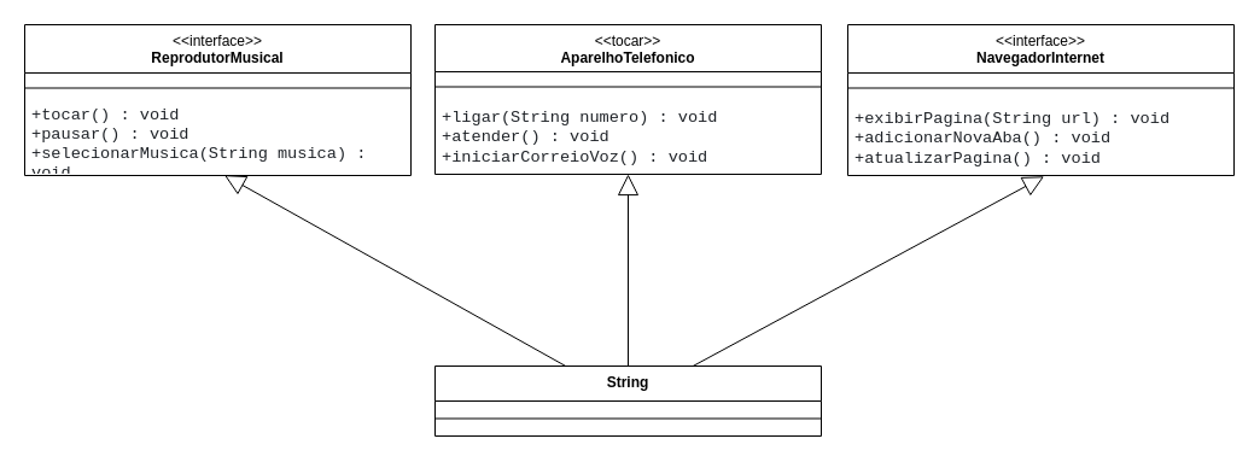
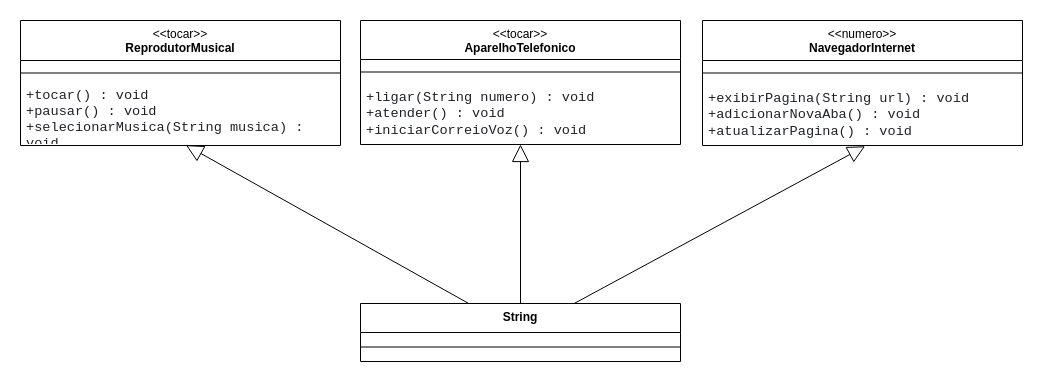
  <mxCell id="0" />
  <mxCell id="1" parent="0" />
- <mxCell id="2" value="&amp;lt;&amp;lt;interface&amp;gt;&amp;gt;&lt;br&gt;&lt;b&gt;ReprodutorMusical&lt;/b&gt;" style="swimlane;fontStyle=0;align=center;verticalAlign=top;childLayout=stackLayout;horizontal=1;startSize=40;horizontalStack=0;resizeParent=1;resizeParentMax=0;resizeLast=0;collapsible=0;marginBottom=0;html=1;whiteSpace=wrap;" vertex="1" parent="1"><mxGeometry x="20" y="20" width="320" height="125" as="geometry" /></mxCell>
+ <mxCell id="2" value="&amp;lt;&amp;lt;tocar&amp;gt;&amp;gt;&lt;br&gt;&lt;b&gt;ReprodutorMusical&lt;/b&gt;" style="swimlane;fontStyle=0;align=center;verticalAlign=top;childLayout=stackLayout;horizontal=1;startSize=40;horizontalStack=0;resizeParent=1;resizeParentMax=0;resizeLast=0;collapsible=0;marginBottom=0;html=1;whiteSpace=wrap;" vertex="1" parent="1"><mxGeometry x="20" y="20" width="320" height="125" as="geometry" /></mxCell>
  <mxCell id="3" value="" style="line;strokeWidth=1;align=left;verticalAlign=middle;spacingTop=-1;spacingLeft=3;spacingRight=3;rotatable=0;labelPosition=right;points=[];portConstraint=eastwest;" vertex="1" parent="2"><mxGeometry y="40" width="320" height="25" as="geometry" /></mxCell>
  <mxCell id="4" value="&lt;span style=&quot;color: rgb(31, 35, 40); font-family: ui-monospace, SFMono-Regular, &amp;quot;SF Mono&amp;quot;, Menlo, Consolas, &amp;quot;Liberation Mono&amp;quot;, monospace; font-size: 13.6px; white-space-collapse: break-spaces;&quot;&gt;+&lt;/span&gt;&lt;span style=&quot;color: rgb(31, 35, 40); font-family: ui-monospace, SFMono-Regular, &amp;quot;SF Mono&amp;quot;, Menlo, Consolas, &amp;quot;Liberation Mono&amp;quot;, monospace; font-size: 13.6px; white-space-collapse: break-spaces;&quot;&gt;tocar() : void&lt;/span&gt;&lt;div&gt;&lt;span style=&quot;color: rgb(31, 35, 40); font-family: ui-monospace, SFMono-Regular, &amp;quot;SF Mono&amp;quot;, Menlo, Consolas, &amp;quot;Liberation Mono&amp;quot;, monospace; font-size: 13.6px; white-space-collapse: break-spaces;&quot;&gt;+pausar() : void&lt;/span&gt;&lt;/div&gt;&lt;div&gt;&lt;span style=&quot;color: rgb(31, 35, 40); font-family: ui-monospace, SFMono-Regular, &amp;quot;SF Mono&amp;quot;, Menlo, Consolas, &amp;quot;Liberation Mono&amp;quot;, monospace; font-size: 13.6px; white-space-collapse: break-spaces;&quot;&gt;+&lt;/span&gt;&lt;span style=&quot;color: rgb(31, 35, 40); font-family: ui-monospace, SFMono-Regular, &amp;quot;SF Mono&amp;quot;, Menlo, Consolas, &amp;quot;Liberation Mono&amp;quot;, monospace; font-size: 13.6px; white-space-collapse: break-spaces;&quot;&gt;selecionarMusica(String musica) : void&lt;/span&gt;&lt;/div&gt;" style="text;html=1;align=left;verticalAlign=middle;spacingLeft=4;spacingRight=4;overflow=hidden;rotatable=0;points=[[0,0.5],[1,0.5]];portConstraint=eastwest;whiteSpace=wrap;" vertex="1" parent="2"><mxGeometry y="65" width="320" height="60" as="geometry" /></mxCell>
  <mxCell id="5" value="&amp;lt;&amp;lt;tocar&amp;gt;&amp;gt;&lt;br&gt;&lt;b&gt;AparelhoTelefonico&lt;/b&gt;" style="swimlane;fontStyle=0;align=center;verticalAlign=top;childLayout=stackLayout;horizontal=1;startSize=39;horizontalStack=0;resizeParent=1;resizeParentMax=0;resizeLast=0;collapsible=0;marginBottom=0;html=1;whiteSpace=wrap;" vertex="1" parent="1"><mxGeometry x="360" y="20" width="320" height="124" as="geometry" /></mxCell>
  <mxCell id="6" value="" style="line;strokeWidth=1;align=left;verticalAlign=middle;spacingTop=-1;spacingLeft=3;spacingRight=3;rotatable=0;labelPosition=right;points=[];portConstraint=eastwest;" vertex="1" parent="5"><mxGeometry y="39" width="320" height="25" as="geometry" /></mxCell>
  <mxCell id="7" value="&lt;span style=&quot;color: rgb(31, 35, 40); font-family: ui-monospace, SFMono-Regular, &amp;quot;SF Mono&amp;quot;, Menlo, Consolas, &amp;quot;Liberation Mono&amp;quot;, monospace; font-size: 13.6px; white-space-collapse: break-spaces;&quot;&gt;+&lt;/span&gt;&lt;span style=&quot;color: rgb(31, 35, 40); font-family: ui-monospace, SFMono-Regular, &amp;quot;SF Mono&amp;quot;, Menlo, Consolas, &amp;quot;Liberation Mono&amp;quot;, monospace; font-size: 13.6px; white-space-collapse: break-spaces;&quot;&gt;ligar(String numero) : void&lt;/span&gt;&lt;div&gt;&lt;span style=&quot;color: rgb(31, 35, 40); font-family: ui-monospace, SFMono-Regular, &amp;quot;SF Mono&amp;quot;, Menlo, Consolas, &amp;quot;Liberation Mono&amp;quot;, monospace; font-size: 13.6px; white-space-collapse: break-spaces;&quot;&gt;+&lt;/span&gt;&lt;span style=&quot;color: rgb(31, 35, 40); font-family: ui-monospace, SFMono-Regular, &amp;quot;SF Mono&amp;quot;, Menlo, Consolas, &amp;quot;Liberation Mono&amp;quot;, monospace; font-size: 13.6px; white-space-collapse: break-spaces;&quot;&gt;atender() : void&lt;/span&gt;&lt;/div&gt;&lt;div&gt;&lt;span style=&quot;color: rgb(31, 35, 40); font-family: ui-monospace, SFMono-Regular, &amp;quot;SF Mono&amp;quot;, Menlo, Consolas, &amp;quot;Liberation Mono&amp;quot;, monospace; font-size: 13.6px; white-space-collapse: break-spaces;&quot;&gt;+&lt;/span&gt;&lt;span style=&quot;color: rgb(31, 35, 40); font-family: ui-monospace, SFMono-Regular, &amp;quot;SF Mono&amp;quot;, Menlo, Consolas, &amp;quot;Liberation Mono&amp;quot;, monospace; font-size: 13.6px; white-space-collapse: break-spaces;&quot;&gt;iniciarCorreioVoz() : void&lt;/span&gt;&lt;/div&gt;" style="text;html=1;align=left;verticalAlign=middle;spacingLeft=4;spacingRight=4;overflow=hidden;rotatable=0;points=[[0,0.5],[1,0.5]];portConstraint=eastwest;whiteSpace=wrap;" vertex="1" parent="5"><mxGeometry y="64" width="320" height="60" as="geometry" /></mxCell>
- <mxCell id="8" value="&amp;lt;&amp;lt;interface&amp;gt;&amp;gt;&lt;br&gt;&lt;b&gt;NavegadorInternet&lt;/b&gt;" style="swimlane;fontStyle=0;align=center;verticalAlign=top;childLayout=stackLayout;horizontal=1;startSize=40;horizontalStack=0;resizeParent=1;resizeParentMax=0;resizeLast=0;collapsible=0;marginBottom=0;html=1;whiteSpace=wrap;" vertex="1" parent="1"><mxGeometry x="702" y="20" width="320" height="125" as="geometry" /></mxCell>
+ <mxCell id="8" value="&amp;lt;&amp;lt;numero&amp;gt;&amp;gt;&lt;br&gt;&lt;b&gt;NavegadorInternet&lt;/b&gt;" style="swimlane;fontStyle=0;align=center;verticalAlign=top;childLayout=stackLayout;horizontal=1;startSize=40;horizontalStack=0;resizeParent=1;resizeParentMax=0;resizeLast=0;collapsible=0;marginBottom=0;html=1;whiteSpace=wrap;" vertex="1" parent="1"><mxGeometry x="702" y="20" width="320" height="125" as="geometry" /></mxCell>
  <mxCell id="9" value="" style="line;strokeWidth=1;align=left;verticalAlign=middle;spacingTop=-1;spacingLeft=3;spacingRight=3;rotatable=0;labelPosition=right;points=[];portConstraint=eastwest;" vertex="1" parent="8"><mxGeometry y="40" width="320" height="25" as="geometry" /></mxCell>
  <mxCell id="10" value="&lt;span style=&quot;color: rgb(31, 35, 40); font-family: ui-monospace, SFMono-Regular, &amp;quot;SF Mono&amp;quot;, Menlo, Consolas, &amp;quot;Liberation Mono&amp;quot;, monospace; font-size: 13.6px; white-space-collapse: break-spaces;&quot;&gt;+&lt;/span&gt;&lt;span style=&quot;color: rgb(31, 35, 40); font-family: ui-monospace, SFMono-Regular, &amp;quot;SF Mono&amp;quot;, Menlo, Consolas, &amp;quot;Liberation Mono&amp;quot;, monospace; font-size: 13.6px; white-space-collapse: break-spaces;&quot;&gt;exibirPagina(String url) : void&lt;/span&gt;&lt;div&gt;&lt;span style=&quot;color: rgb(31, 35, 40); font-family: ui-monospace, SFMono-Regular, &amp;quot;SF Mono&amp;quot;, Menlo, Consolas, &amp;quot;Liberation Mono&amp;quot;, monospace; font-size: 13.6px; white-space-collapse: break-spaces;&quot;&gt;+&lt;/span&gt;&lt;span style=&quot;color: rgb(31, 35, 40); font-family: ui-monospace, SFMono-Regular, &amp;quot;SF Mono&amp;quot;, Menlo, Consolas, &amp;quot;Liberation Mono&amp;quot;, monospace; font-size: 13.6px; white-space-collapse: break-spaces;&quot;&gt;adicionarNovaAba() : void&lt;/span&gt;&lt;/div&gt;&lt;div&gt;&lt;span style=&quot;color: rgb(31, 35, 40); font-family: ui-monospace, SFMono-Regular, &amp;quot;SF Mono&amp;quot;, Menlo, Consolas, &amp;quot;Liberation Mono&amp;quot;, monospace; font-size: 13.6px; white-space-collapse: break-spaces;&quot;&gt;+&lt;/span&gt;&lt;span style=&quot;color: rgb(31, 35, 40); font-family: ui-monospace, SFMono-Regular, &amp;quot;SF Mono&amp;quot;, Menlo, Consolas, &amp;quot;Liberation Mono&amp;quot;, monospace; font-size: 13.6px; white-space-collapse: break-spaces;&quot;&gt;atualizarPagina() : void&lt;/span&gt;&lt;/div&gt;" style="text;html=1;align=left;verticalAlign=middle;spacingLeft=4;spacingRight=4;overflow=hidden;rotatable=0;points=[[0,0.5],[1,0.5]];portConstraint=eastwest;whiteSpace=wrap;" vertex="1" parent="8"><mxGeometry y="65" width="320" height="60" as="geometry" /></mxCell>
  <mxCell id="11" style="edgeStyle=orthogonalEdgeStyle;shape=connector;rounded=0;orthogonalLoop=1;jettySize=auto;html=1;entryX=0.5;entryY=1;entryDx=0;entryDy=0;strokeColor=default;align=center;verticalAlign=middle;fontFamily=Helvetica;fontSize=11;fontColor=default;labelBackgroundColor=default;endArrow=block;endFill=0;strokeWidth=1;endSize=15;" edge="1" parent="1" source="12" target="5"><mxGeometry relative="1" as="geometry" /></mxCell>
  <mxCell id="12" value="&lt;b&gt;String&lt;/b&gt;" style="swimlane;fontStyle=0;align=center;verticalAlign=top;childLayout=stackLayout;horizontal=1;startSize=29;horizontalStack=0;resizeParent=1;resizeParentMax=0;resizeLast=0;collapsible=0;marginBottom=0;html=1;whiteSpace=wrap;" vertex="1" parent="1"><mxGeometry x="360" y="303" width="320" height="58" as="geometry" /></mxCell>
  <mxCell id="13" value="" style="line;strokeWidth=1;align=left;verticalAlign=middle;spacingTop=-1;spacingLeft=3;spacingRight=3;rotatable=0;labelPosition=right;points=[];portConstraint=eastwest;" vertex="1" parent="12"><mxGeometry y="29" width="320" height="29" as="geometry" /></mxCell>
  <mxCell id="14" style="rounded=0;orthogonalLoop=1;jettySize=auto;html=1;entryX=0.517;entryY=0.994;entryDx=0;entryDy=0;entryPerimeter=0;endArrow=block;endFill=0;jumpSize=6;strokeWidth=1;endSize=15;" edge="1" parent="1" source="12" target="4"><mxGeometry relative="1" as="geometry" /></mxCell>
  <mxCell id="15" style="shape=connector;rounded=0;orthogonalLoop=1;jettySize=auto;html=1;entryX=0.508;entryY=1.013;entryDx=0;entryDy=0;entryPerimeter=0;strokeColor=default;align=center;verticalAlign=middle;fontFamily=Helvetica;fontSize=11;fontColor=default;labelBackgroundColor=default;endArrow=block;endFill=0;endSize=15;" edge="1" parent="1" source="12" target="10"><mxGeometry relative="1" as="geometry" /></mxCell>
